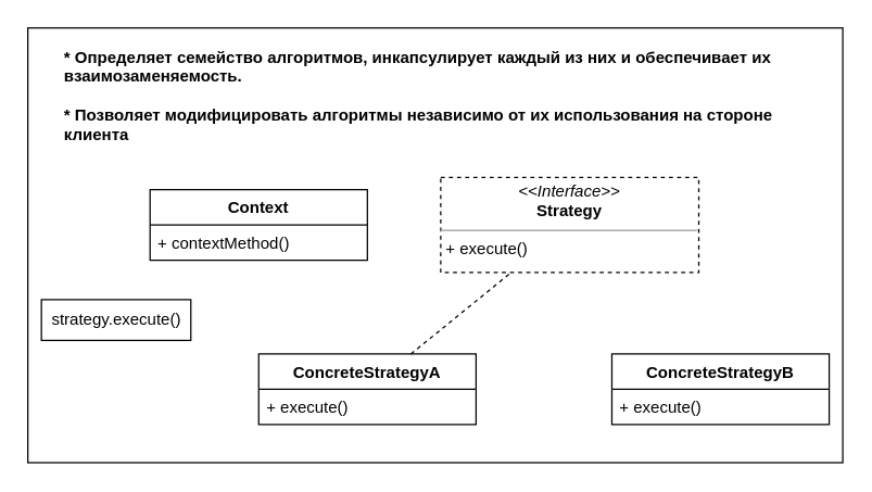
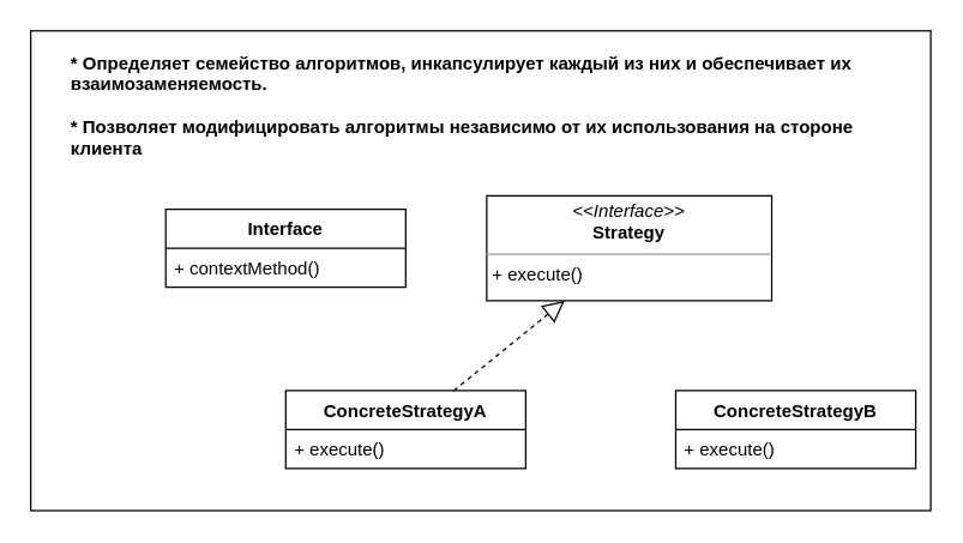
  <mxCell id="0" />
  <mxCell id="1" parent="0" />
  <mxCell id="2" value="" style="rounded=0;whiteSpace=wrap;html=1;" parent="1" vertex="1"><mxGeometry x="20" y="20" width="600" height="320" as="geometry" /></mxCell>
- <mxCell id="3" value="Context" style="swimlane;fontStyle=1;align=center;verticalAlign=top;childLayout=stackLayout;horizontal=1;startSize=26;horizontalStack=0;resizeParent=1;resizeParentMax=0;resizeLast=0;collapsible=1;marginBottom=0;" parent="1" vertex="1"><mxGeometry x="110" y="139" width="160" height="52" as="geometry" /></mxCell>
+ <mxCell id="3" value="Interface" style="swimlane;fontStyle=1;align=center;verticalAlign=top;childLayout=stackLayout;horizontal=1;startSize=26;horizontalStack=0;resizeParent=1;resizeParentMax=0;resizeLast=0;collapsible=1;marginBottom=0;" parent="1" vertex="1"><mxGeometry x="110" y="139" width="160" height="52" as="geometry" /></mxCell>
  <mxCell id="4" value="+ contextMethod()" style="text;strokeColor=none;fillColor=none;align=left;verticalAlign=top;spacingLeft=4;spacingRight=4;overflow=hidden;rotatable=0;points=[[0,0.5],[1,0.5]];portConstraint=eastwest;" parent="3" vertex="1"><mxGeometry y="26" width="160" height="26" as="geometry" /></mxCell>
- <mxCell id="5" value="&lt;p style=&quot;margin:0px;margin-top:4px;text-align:center;&quot;&gt;&lt;i&gt;&amp;lt;&amp;lt;Interface&amp;gt;&amp;gt;&lt;/i&gt;&lt;br&gt;&lt;b&gt;Strategy&lt;/b&gt;&lt;/p&gt;&lt;hr size=&quot;1&quot;&gt;&lt;p style=&quot;margin:0px;margin-left:4px;&quot;&gt;+ execute()&lt;/p&gt;" style="verticalAlign=top;align=left;overflow=fill;fontSize=12;fontFamily=Helvetica;html=1;dashed=1;" parent="1" vertex="1"><mxGeometry x="324" y="130" width="190" height="70" as="geometry" /></mxCell>
+ <mxCell id="5" value="&lt;p style=&quot;margin:0px;margin-top:4px;text-align:center;&quot;&gt;&lt;i&gt;&amp;lt;&amp;lt;Interface&amp;gt;&amp;gt;&lt;/i&gt;&lt;br&gt;&lt;b&gt;Strategy&lt;/b&gt;&lt;/p&gt;&lt;hr size=&quot;1&quot;&gt;&lt;p style=&quot;margin:0px;margin-left:4px;&quot;&gt;+ execute()&lt;/p&gt;" style="verticalAlign=top;align=left;overflow=fill;fontSize=12;fontFamily=Helvetica;html=1;" parent="1" vertex="1"><mxGeometry x="324" y="130" width="190" height="70" as="geometry" /></mxCell>
  <mxCell id="6" value="ConcreteStrategyA" style="swimlane;fontStyle=1;align=center;verticalAlign=top;childLayout=stackLayout;horizontal=1;startSize=26;horizontalStack=0;resizeParent=1;resizeParentMax=0;resizeLast=0;collapsible=1;marginBottom=0;" parent="1" vertex="1"><mxGeometry x="190" y="260" width="160" height="52" as="geometry" /></mxCell>
  <mxCell id="7" value="+ execute()" style="text;strokeColor=none;fillColor=none;align=left;verticalAlign=top;spacingLeft=4;spacingRight=4;overflow=hidden;rotatable=0;points=[[0,0.5],[1,0.5]];portConstraint=eastwest;" parent="6" vertex="1"><mxGeometry y="26" width="160" height="26" as="geometry" /></mxCell>
  <mxCell id="8" value="ConcreteStrategyB" style="swimlane;fontStyle=1;align=center;verticalAlign=top;childLayout=stackLayout;horizontal=1;startSize=26;horizontalStack=0;resizeParent=1;resizeParentMax=0;resizeLast=0;collapsible=1;marginBottom=0;" parent="1" vertex="1"><mxGeometry x="450" y="260" width="160" height="52" as="geometry" /></mxCell>
  <mxCell id="9" value="+ execute()" style="text;strokeColor=none;fillColor=none;align=left;verticalAlign=top;spacingLeft=4;spacingRight=4;overflow=hidden;rotatable=0;points=[[0,0.5],[1,0.5]];portConstraint=eastwest;" parent="8" vertex="1"><mxGeometry y="26" width="160" height="26" as="geometry" /></mxCell>
- <mxCell id="10" value="" style="endArrow=none;dashed=1;endFill=0;endSize=12;html=1;rounded=0;" parent="1" source="6" target="5" edge="1"><mxGeometry width="160" relative="1" as="geometry"><mxPoint x="360" y="290" as="sourcePoint" /><mxPoint x="520" y="290" as="targetPoint" /></mxGeometry></mxCell>
- <mxCell id="11" value="strategy.execute()" style="html=1;" parent="1" vertex="1"><mxGeometry x="30" y="220" width="110" height="30" as="geometry" /></mxCell>
+ <mxCell id="10" value="" style="endArrow=block;dashed=1;endFill=0;endSize=12;html=1;rounded=0;" parent="1" source="6" target="5" edge="1"><mxGeometry width="160" relative="1" as="geometry"><mxPoint x="360" y="290" as="sourcePoint" /><mxPoint x="520" y="290" as="targetPoint" /></mxGeometry></mxCell>
  <mxCell id="12" value="&lt;b&gt;* Определяет семейство алгоритмов, инкапсулирует каждый из них и обеспечивает их взаимозаменяемость.&lt;br&gt;&lt;br&gt;* Позволяет модифицировать алгоритмы независимо от их использования на стороне клиента&lt;/b&gt;" style="text;html=1;strokeColor=none;fillColor=none;align=left;verticalAlign=middle;whiteSpace=wrap;rounded=0;" vertex="1" parent="1"><mxGeometry x="45" y="20" width="565" height="100" as="geometry" /></mxCell>
